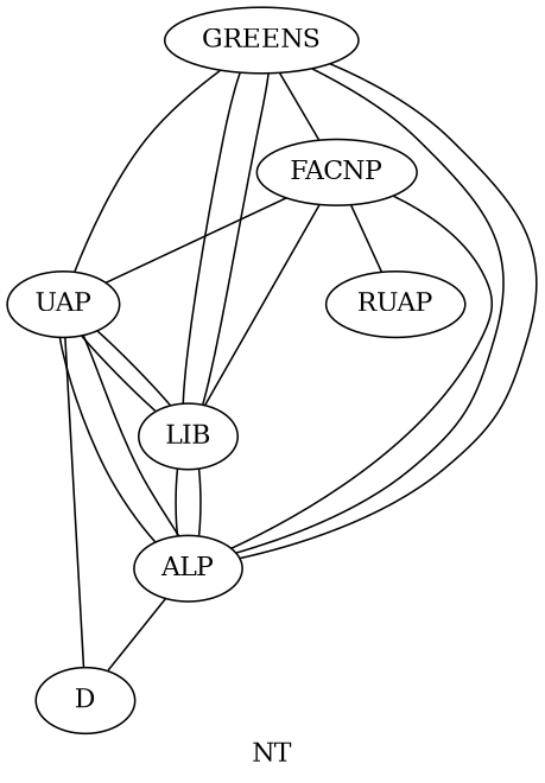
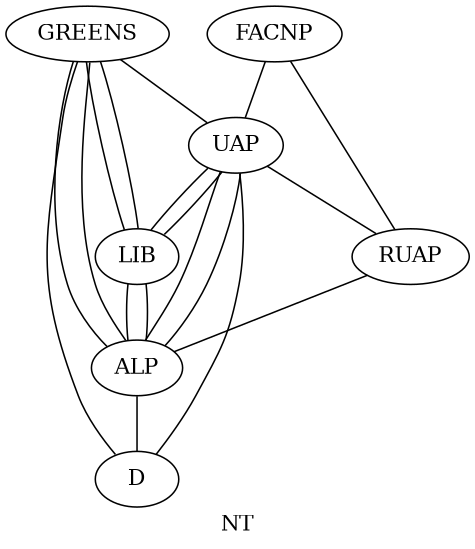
  graph {
    label=NT
    GREENS
    UAP
    LIB
    ALP
    D
    RUAP
    FACNP
    GREENS -- UAP
    GREENS -- LIB
    GREENS -- ALP
-   GREENS -- FACNP
+   GREENS -- D
    UAP -- LIB
    UAP -- ALP
    UAP -- D
+   UAP -- RUAP
    LIB -- GREENS
    LIB -- UAP
    LIB -- ALP
    ALP -- GREENS
    ALP -- UAP
    ALP -- LIB
    ALP -- D
    FACNP -- UAP
-   FACNP -- LIB
-   FACNP -- ALP
+   RUAP -- ALP
    FACNP -- RUAP
  }
